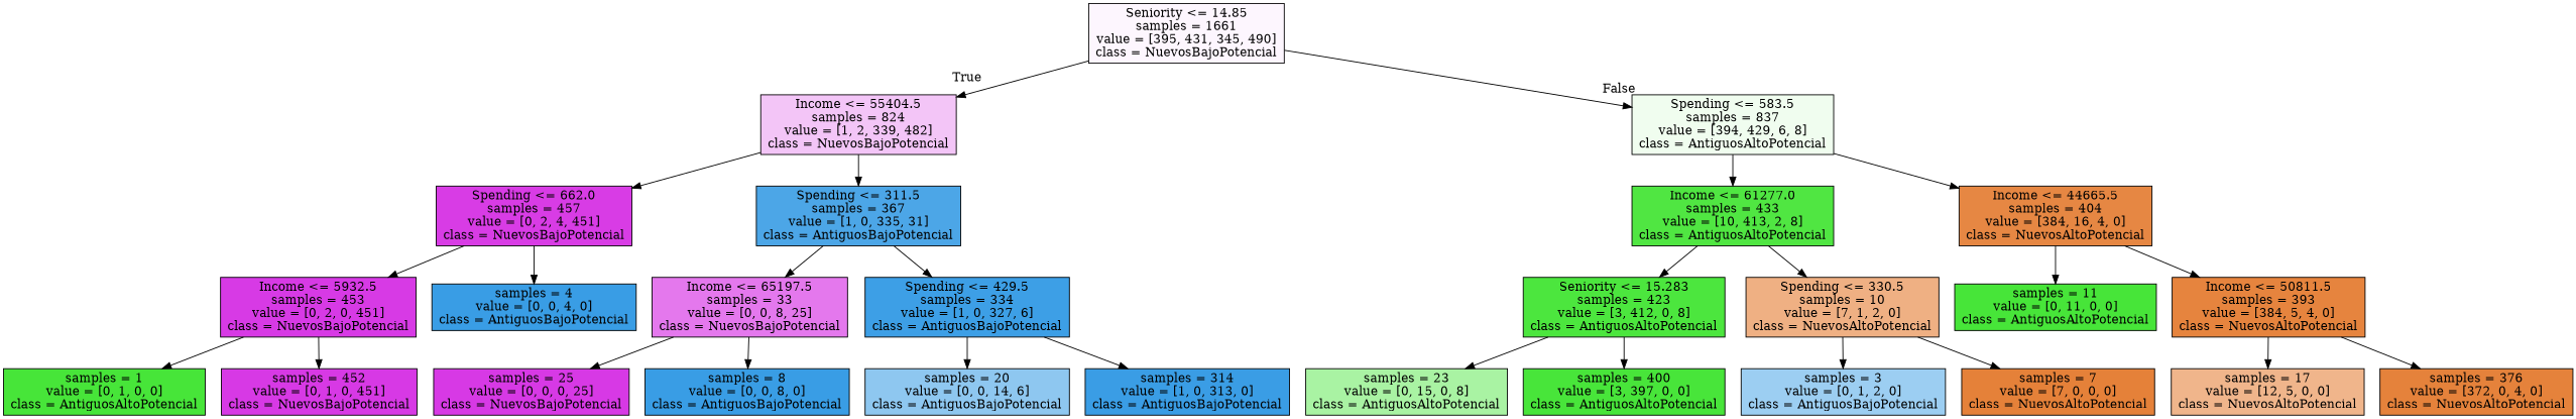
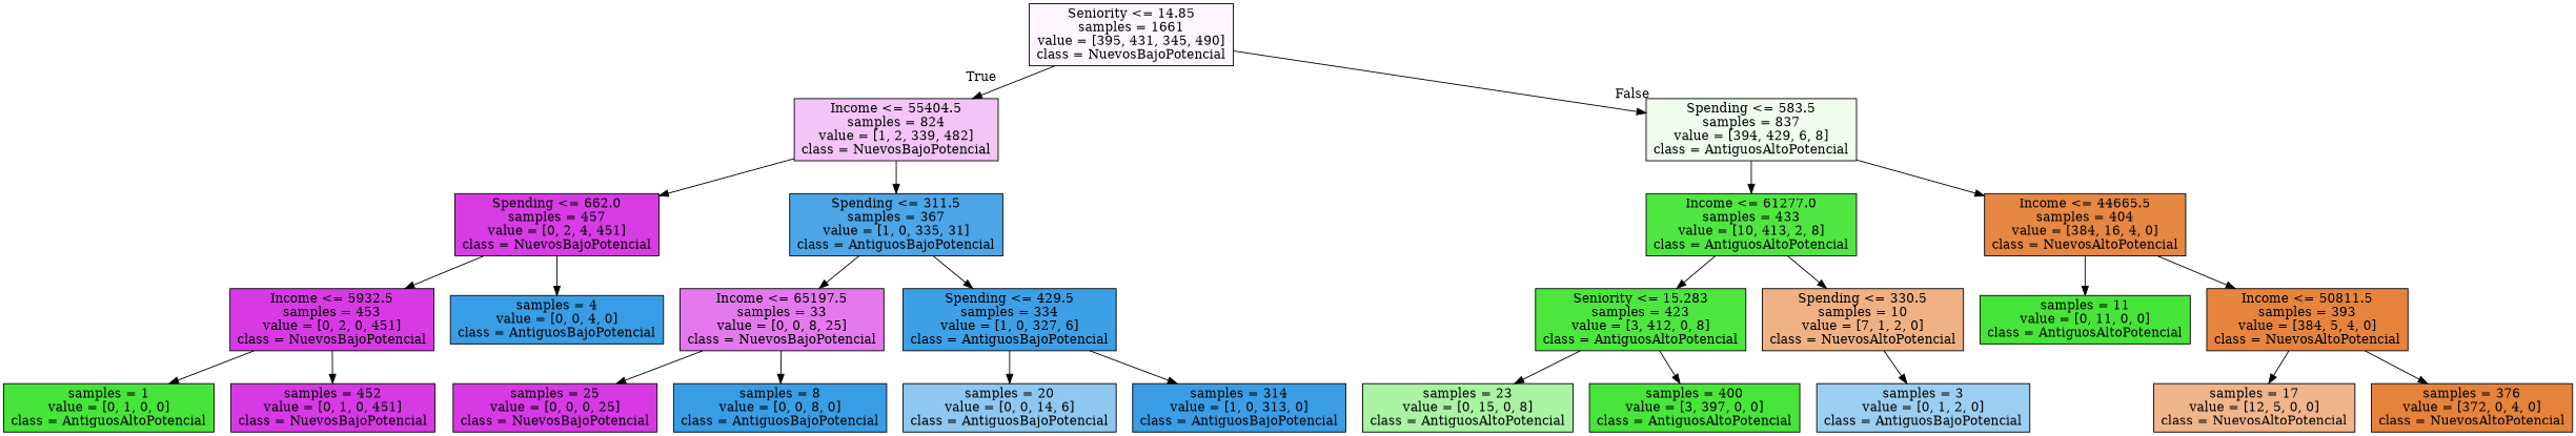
  digraph {
    node [color=black fillcolor="#399de5" shape=box style=filled]
    n1 [fillcolor="#fdf6fe" label="Seniority <= 14.85\nsamples = 1661\nvalue = [395, 431, 345, 490]\nclass = NuevosBajoPotencial"]
    n2 [fillcolor="#f3c5f7" label="Income <= 55404.5\nsamples = 824\nvalue = [1, 2, 339, 482]\nclass = NuevosBajoPotencial"]
    n3 [fillcolor="#f0fdef" label="Spending <= 583.5\nsamples = 837\nvalue = [394, 429, 6, 8]\nclass = AntiguosAltoPotencial"]
    n4 [fillcolor="#d83ce5" label="Spending <= 662.0\nsamples = 457\nvalue = [0, 2, 4, 451]\nclass = NuevosBajoPotencial"]
    n5 [fillcolor="#4ca6e7" label="Spending <= 311.5\nsamples = 367\nvalue = [1, 0, 335, 31]\nclass = AntiguosBajoPotencial"]
    n6 [fillcolor="#d73ae5" label="Income <= 5932.5\nsamples = 453\nvalue = [0, 2, 0, 451]\nclass = NuevosBajoPotencial"]
    n7 [label="samples = 4\nvalue = [0, 0, 4, 0]\nclass = AntiguosBajoPotencial"]
    n8 [fillcolor="#47e539" label="samples = 1\nvalue = [0, 1, 0, 0]\nclass = AntiguosAltoPotencial"]
    n9 [fillcolor="#d739e5" label="samples = 452\nvalue = [0, 1, 0, 451]\nclass = NuevosBajoPotencial"]
    n10 [fillcolor="#e478ed" label="Income <= 65197.5\nsamples = 33\nvalue = [0, 0, 8, 25]\nclass = NuevosBajoPotencial"]
    n11 [fillcolor="#3d9fe6" label="Spending <= 429.5\nsamples = 334\nvalue = [1, 0, 327, 6]\nclass = AntiguosBajoPotencial"]
    n12 [fillcolor="#d739e5" label="samples = 25\nvalue = [0, 0, 0, 25]\nclass = NuevosBajoPotencial"]
    n13 [label="samples = 8\nvalue = [0, 0, 8, 0]\nclass = AntiguosBajoPotencial"]
    n14 [fillcolor="#8ec7f0" label="samples = 20\nvalue = [0, 0, 14, 6]\nclass = AntiguosBajoPotencial"]
    n15 [fillcolor="#3a9de5" label="samples = 314\nvalue = [1, 0, 313, 0]\nclass = AntiguosBajoPotencial"]
    n16 [fillcolor="#50e642" label="Income <= 61277.0\nsamples = 433\nvalue = [10, 413, 2, 8]\nclass = AntiguosAltoPotencial"]
    n17 [fillcolor="#e68743" label="Income <= 44665.5\nsamples = 404\nvalue = [384, 16, 4, 0]\nclass = NuevosAltoPotencial"]
    n18 [fillcolor="#4ce63e" label="Seniority <= 15.283\nsamples = 423\nvalue = [3, 412, 0, 8]\nclass = AntiguosAltoPotencial"]
    n19 [fillcolor="#efb083" label="Spending <= 330.5\nsamples = 10\nvalue = [7, 1, 2, 0]\nclass = NuevosAltoPotencial"]
    n20 [fillcolor="#a9f3a3" label="samples = 23\nvalue = [0, 15, 0, 8]\nclass = AntiguosAltoPotencial"]
    n21 [fillcolor="#48e53a" label="samples = 400\nvalue = [3, 397, 0, 0]\nclass = AntiguosAltoPotencial"]
    n22 [fillcolor="#9ccef2" label="samples = 3\nvalue = [0, 1, 2, 0]\nclass = AntiguosBajoPotencial"]
-   n23 [fillcolor="#e58139" label="samples = 7\nvalue = [7, 0, 0, 0]\nclass = NuevosAltoPotencial"]
    n24 [fillcolor="#47e539" label="samples = 11\nvalue = [0, 11, 0, 0]\nclass = AntiguosAltoPotencial"]
    n25 [fillcolor="#e6843e" label="Income <= 50811.5\nsamples = 393\nvalue = [384, 5, 4, 0]\nclass = NuevosAltoPotencial"]
    n26 [fillcolor="#f0b58b" label="samples = 17\nvalue = [12, 5, 0, 0]\nclass = NuevosAltoPotencial"]
    n27 [fillcolor="#e5823b" label="samples = 376\nvalue = [372, 0, 4, 0]\nclass = NuevosAltoPotencial"]
    n1 -> n2 [headlabel=True labelangle=45 labeldistance=2.5]
    n1 -> n3 [headlabel=False labelangle=-45 labeldistance=2.5]
    n2 -> n4
    n2 -> n5
    n3 -> n16
    n3 -> n17
    n4 -> n6
    n4 -> n7
    n5 -> n10
    n5 -> n11
    n6 -> n8
    n6 -> n9
    n10 -> n12
    n10 -> n13
    n11 -> n14
    n11 -> n15
    n16 -> n18
    n16 -> n19
    n17 -> n24
    n17 -> n25
    n18 -> n20
    n18 -> n21
    n19 -> n22
-   n19 -> n23
    n25 -> n26
    n25 -> n27
  }
